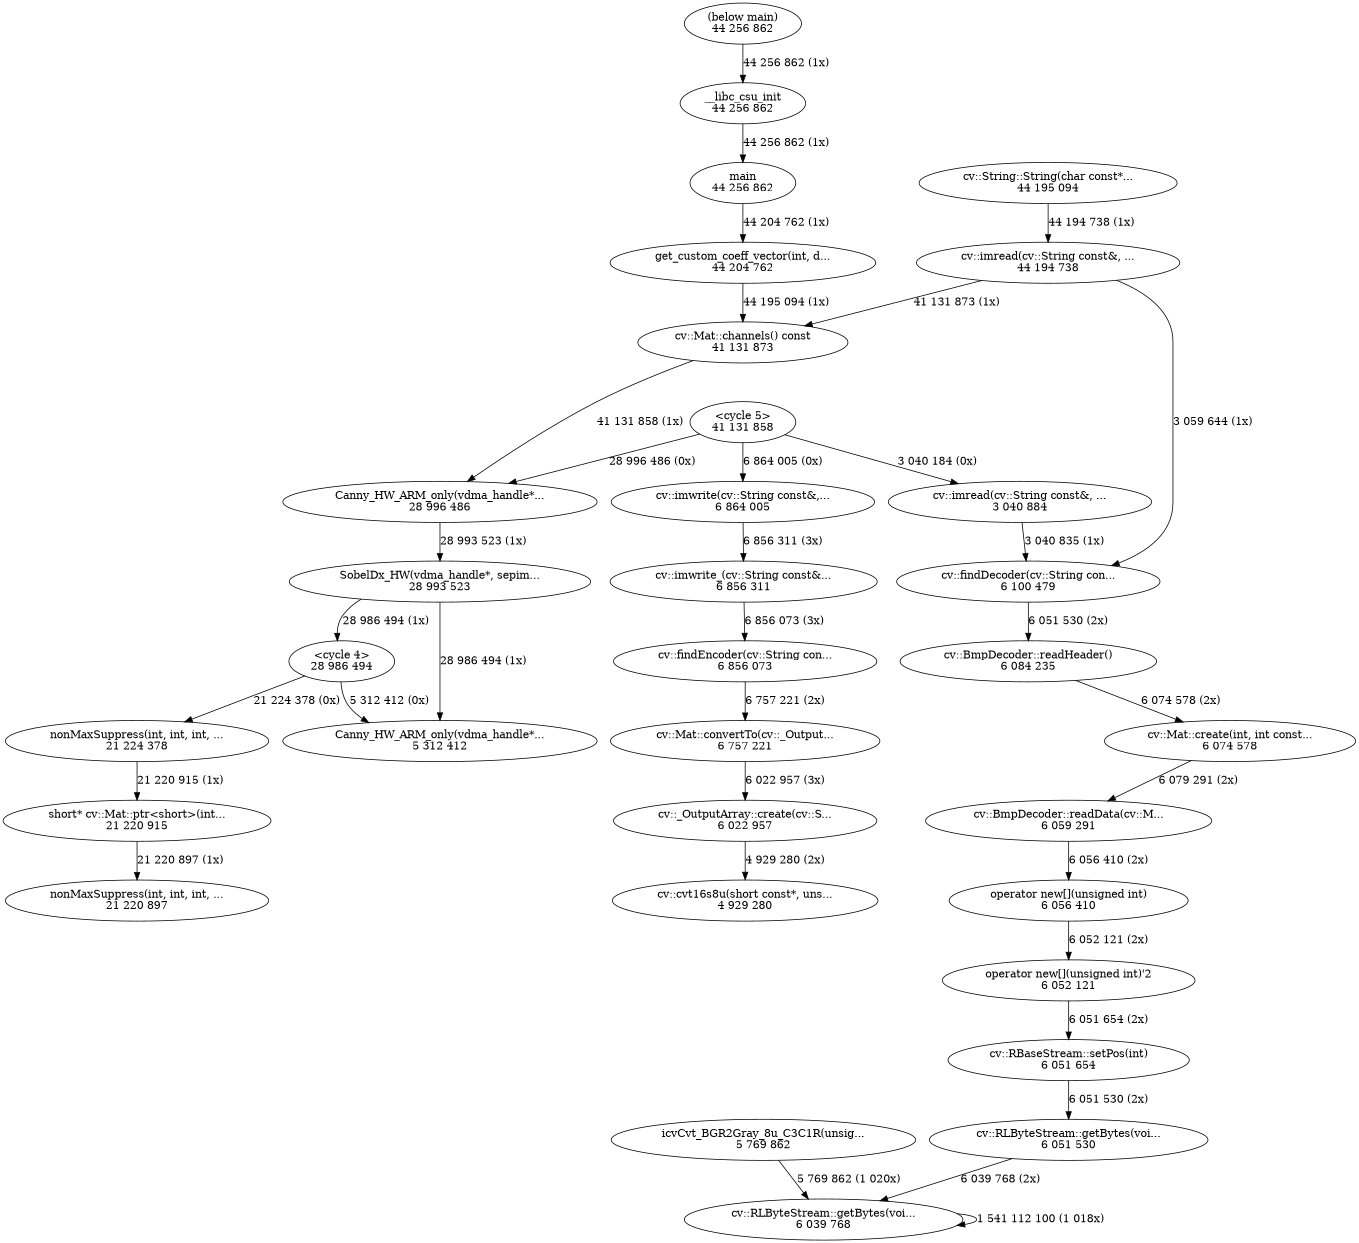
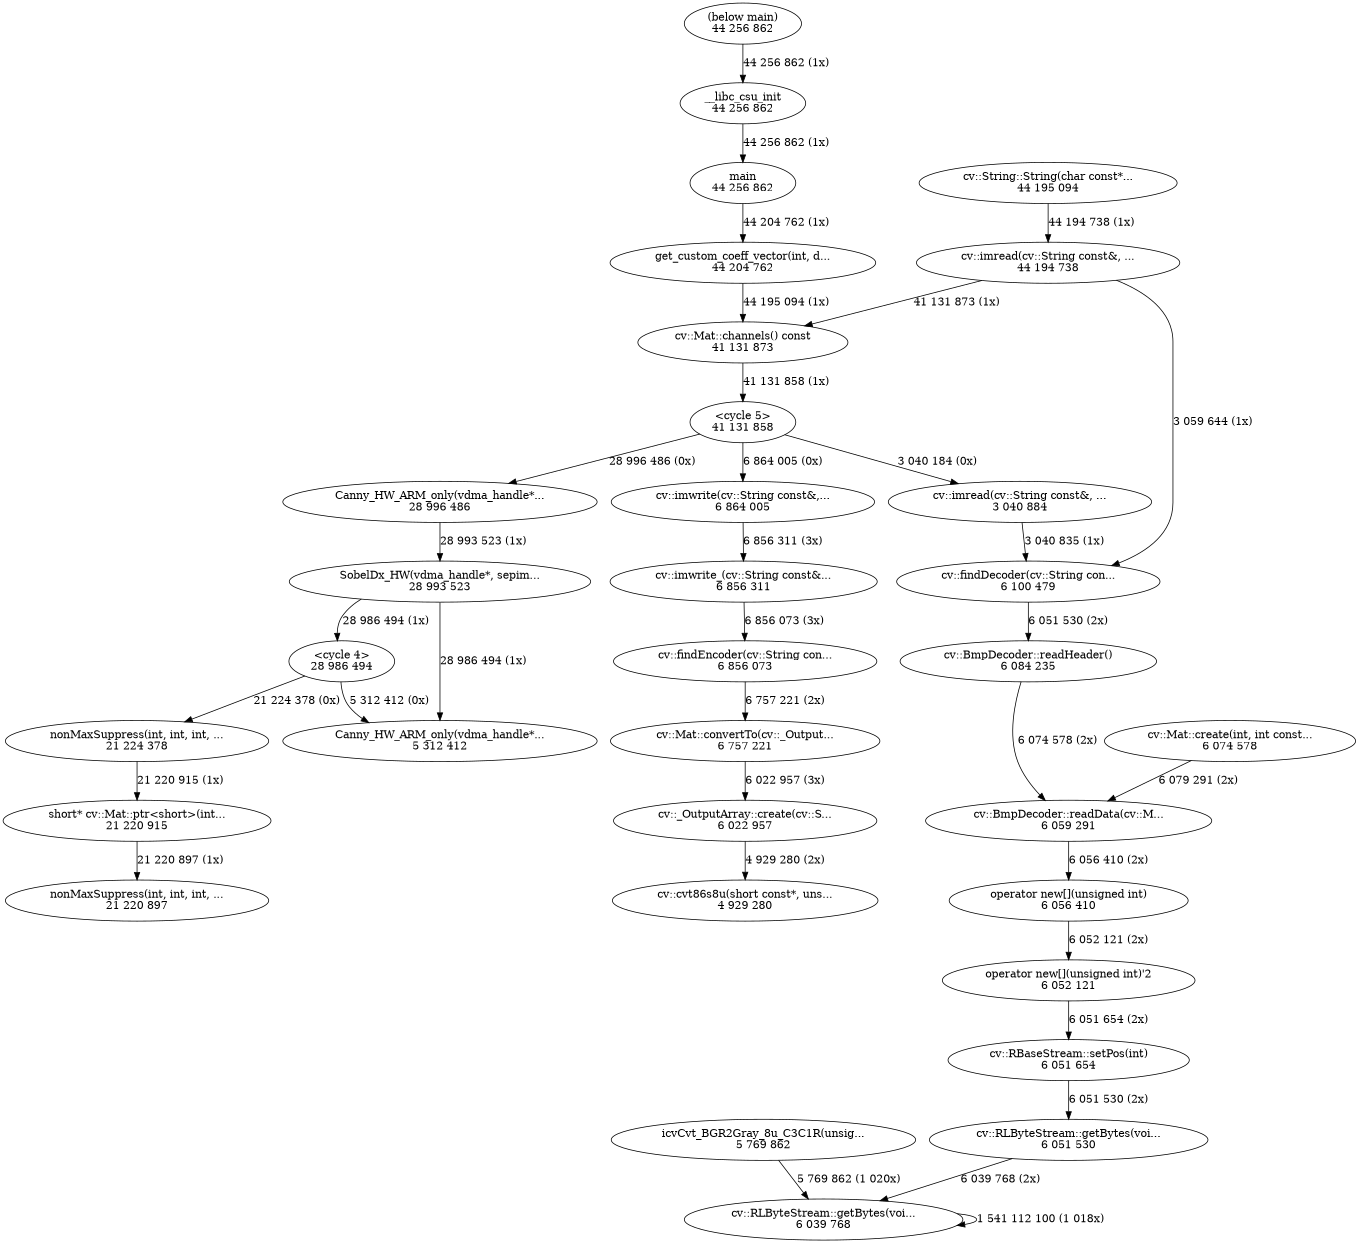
  digraph {
    edge [weight=2]
    n1 [label="<cycle 4>\n28 986 494"]
    n2 [label="Canny_HW_ARM_only(vdma_handle*...\n5 312 412"]
    n3 [label="nonMaxSuppress(int, int, int, ...\n21 224 378"]
    n4 [label="short* cv::Mat::ptr<short>(int...\n21 220 915"]
    n5 [label="<cycle 5>\n41 131 858"]
    n6 [label="cv::imread(cv::String const&, ...\n3 040 884"]
    n7 [label="cv::imwrite(cv::String const&,...\n6 864 005"]
    n8 [label="Canny_HW_ARM_only(vdma_handle*...\n28 996 486"]
    n9 [label="cv::findDecoder(cv::String con...\n6 100 479"]
    n10 [label="cv::imwrite_(cv::String const&...\n6 856 311"]
    n11 [label="SobelDx_HW(vdma_handle*, sepim...\n28 993 523"]
    n12 [label="(below main)\n44 256 862"]
    n13 [label="__libc_csu_init\n44 256 862"]
    n14 [label="main\n44 256 862"]
    n15 [label="get_custom_coeff_vector(int, d...\n44 204 762"]
    n16 [label="operator new[](unsigned int)\n6 056 410"]
    n17 [label="operator new[](unsigned int)'2\n6 052 121"]
    n18 [label="cv::RBaseStream::setPos(int)\n6 051 654"]
    n19 [label="cv::RLByteStream::getBytes(voi...\n6 051 530"]
    n20 [label="cv::RLByteStream::getBytes(voi...\n6 039 768"]
    n21 [label="cv::String::String(char const*...\n44 195 094"]
    n22 [label="cv::imread(cv::String const&, ...\n44 194 738"]
    n23 [label="cv::Mat::channels() const\n41 131 873"]
    n24 [label="cv::BmpDecoder::readHeader()\n6 084 235"]
    n25 [label="cv::findEncoder(cv::String con...\n6 856 073"]
    n26 [label="cv::BmpDecoder::readData(cv::M...\n6 059 291"]
    n27 [label="nonMaxSuppress(int, int, int, ...\n21 220 897"]
    n28 [label="icvCvt_BGR2Gray_8u_C3C1R(unsig...\n5 769 862"]
    n29 [label="cv::Mat::convertTo(cv::_Output...\n6 757 221"]
    n30 [label="cv::_OutputArray::create(cv::S...\n6 022 957"]
-   n31 [label="cv::cvt16s8u(short const*, uns...\n4 929 280"]
+   n31 [label="cv::cvt86s8u(short const*, uns...\n4 929 280"]
    n32 [label="cv::Mat::create(int, int const...\n6 074 578"]
    n1 -> n2 [label="5 312 412 (0x)"]
    n1 -> n3 [label="21 224 378 (0x)"]
    n3 -> n4 [label="21 220 915 (1x)"]
    n4 -> n27 [label="21 220 897 (1x)"]
    n5 -> n6 [label="3 040 184 (0x)"]
    n5 -> n7 [label="6 864 005 (0x)"]
    n5 -> n8 [label="28 996 486 (0x)"]
    n6 -> n9 [label="3 040 835 (1x)"]
    n7 -> n10 [label="6 856 311 (3x)"]
    n8 -> n11 [label="28 993 523 (1x)"]
    n9 -> n24 [label="6 051 530 (2x)"]
    n10 -> n25 [label="6 856 073 (3x)"]
    n11 -> n1 [label="28 986 494 (1x)"]
    n11 -> n2 [label="28 986 494 (1x)"]
    n12 -> n13 [label="44 256 862 (1x)"]
    n13 -> n14 [label="44 256 862 (1x)"]
    n14 -> n15 [label="44 204 762 (1x)"]
    n15 -> n23 [label="44 195 094 (1x)"]
    n16 -> n17 [label="6 052 121 (2x)"]
    n17 -> n18 [label="6 051 654 (2x)"]
    n18 -> n19 [label="6 051 530 (2x)"]
    n19 -> n20 [label="6 039 768 (2x)"]
    n20 -> n20 [label="1 541 112 100 (1 018x)" weight=3]
    n21 -> n22 [label="44 194 738 (1x)"]
    n22 -> n9 [label="3 059 644 (1x)"]
    n22 -> n23 [label="41 131 873 (1x)"]
-   n23 -> n8 [label="41 131 858 (1x)"]
-   n24 -> n32 [label="6 074 578 (2x)"]
+   n23 -> n5 [label="41 131 858 (1x)"]
+   n24 -> n26 [label="6 074 578 (2x)"]
    n25 -> n29 [label="6 757 221 (2x)"]
    n26 -> n16 [label="6 056 410 (2x)"]
    n28 -> n20 [label="5 769 862 (1 020x)"]
    n29 -> n30 [label="6 022 957 (3x)"]
    n30 -> n31 [label="4 929 280 (2x)"]
    n32 -> n26 [label="6 079 291 (2x)"]
  }
